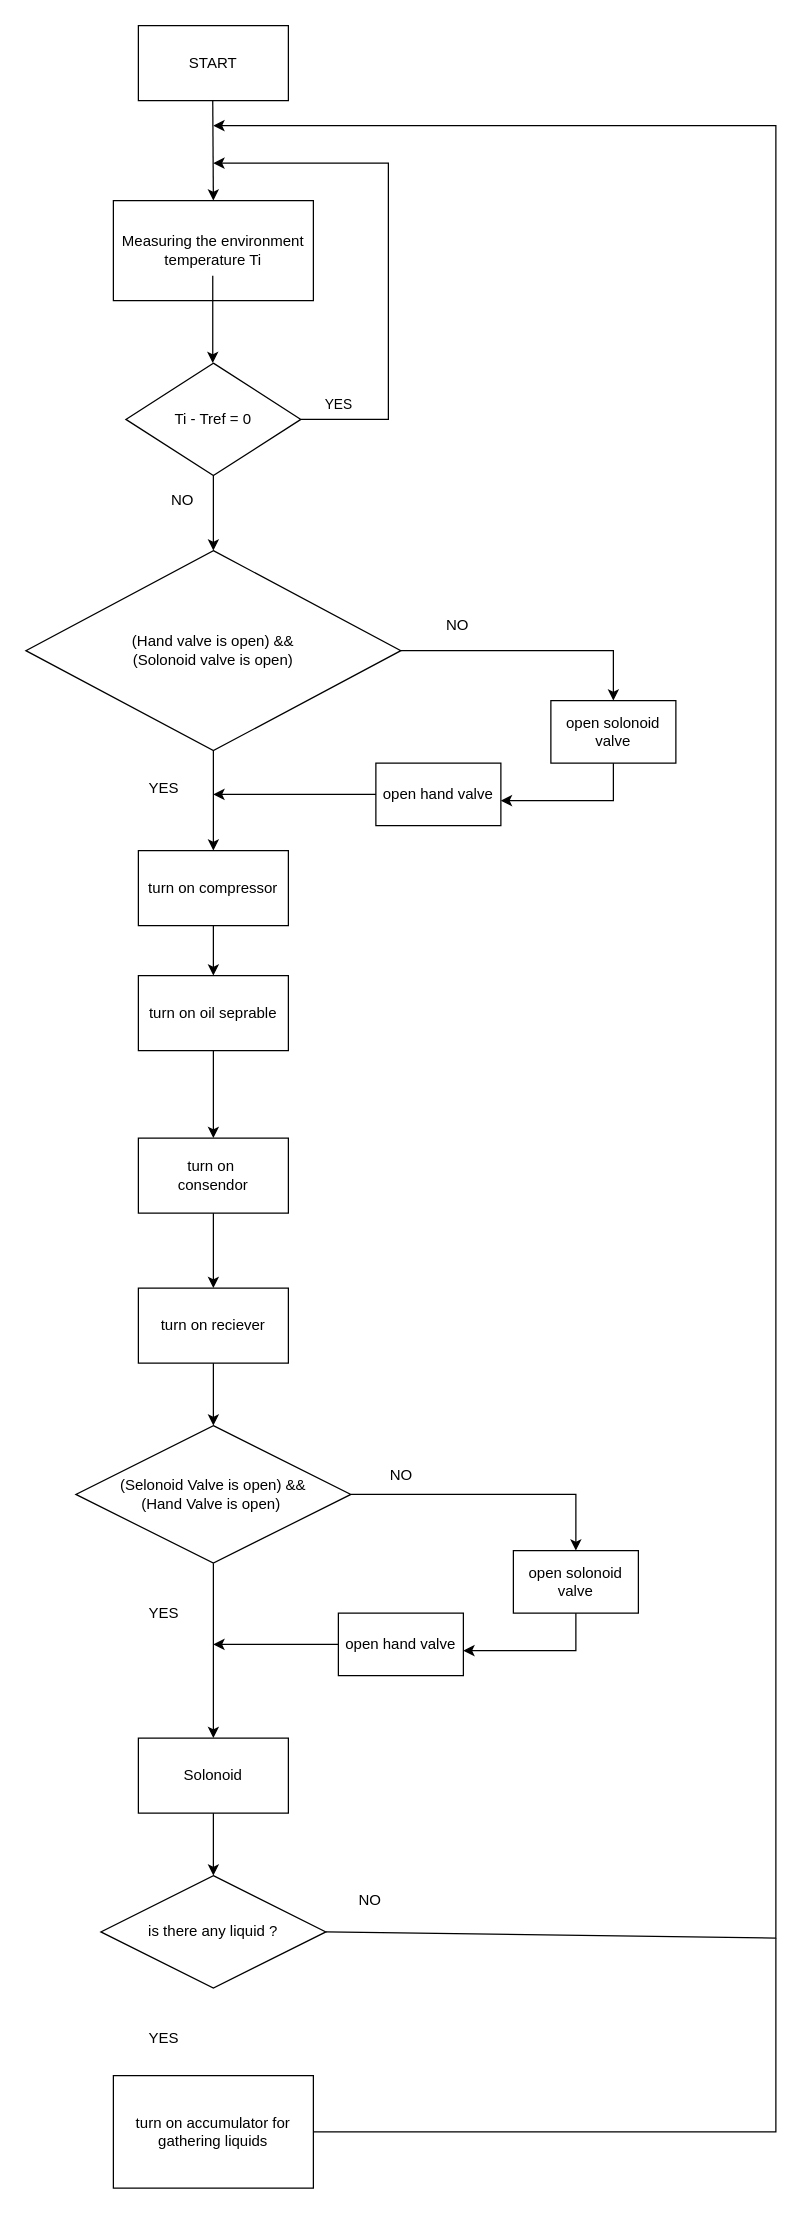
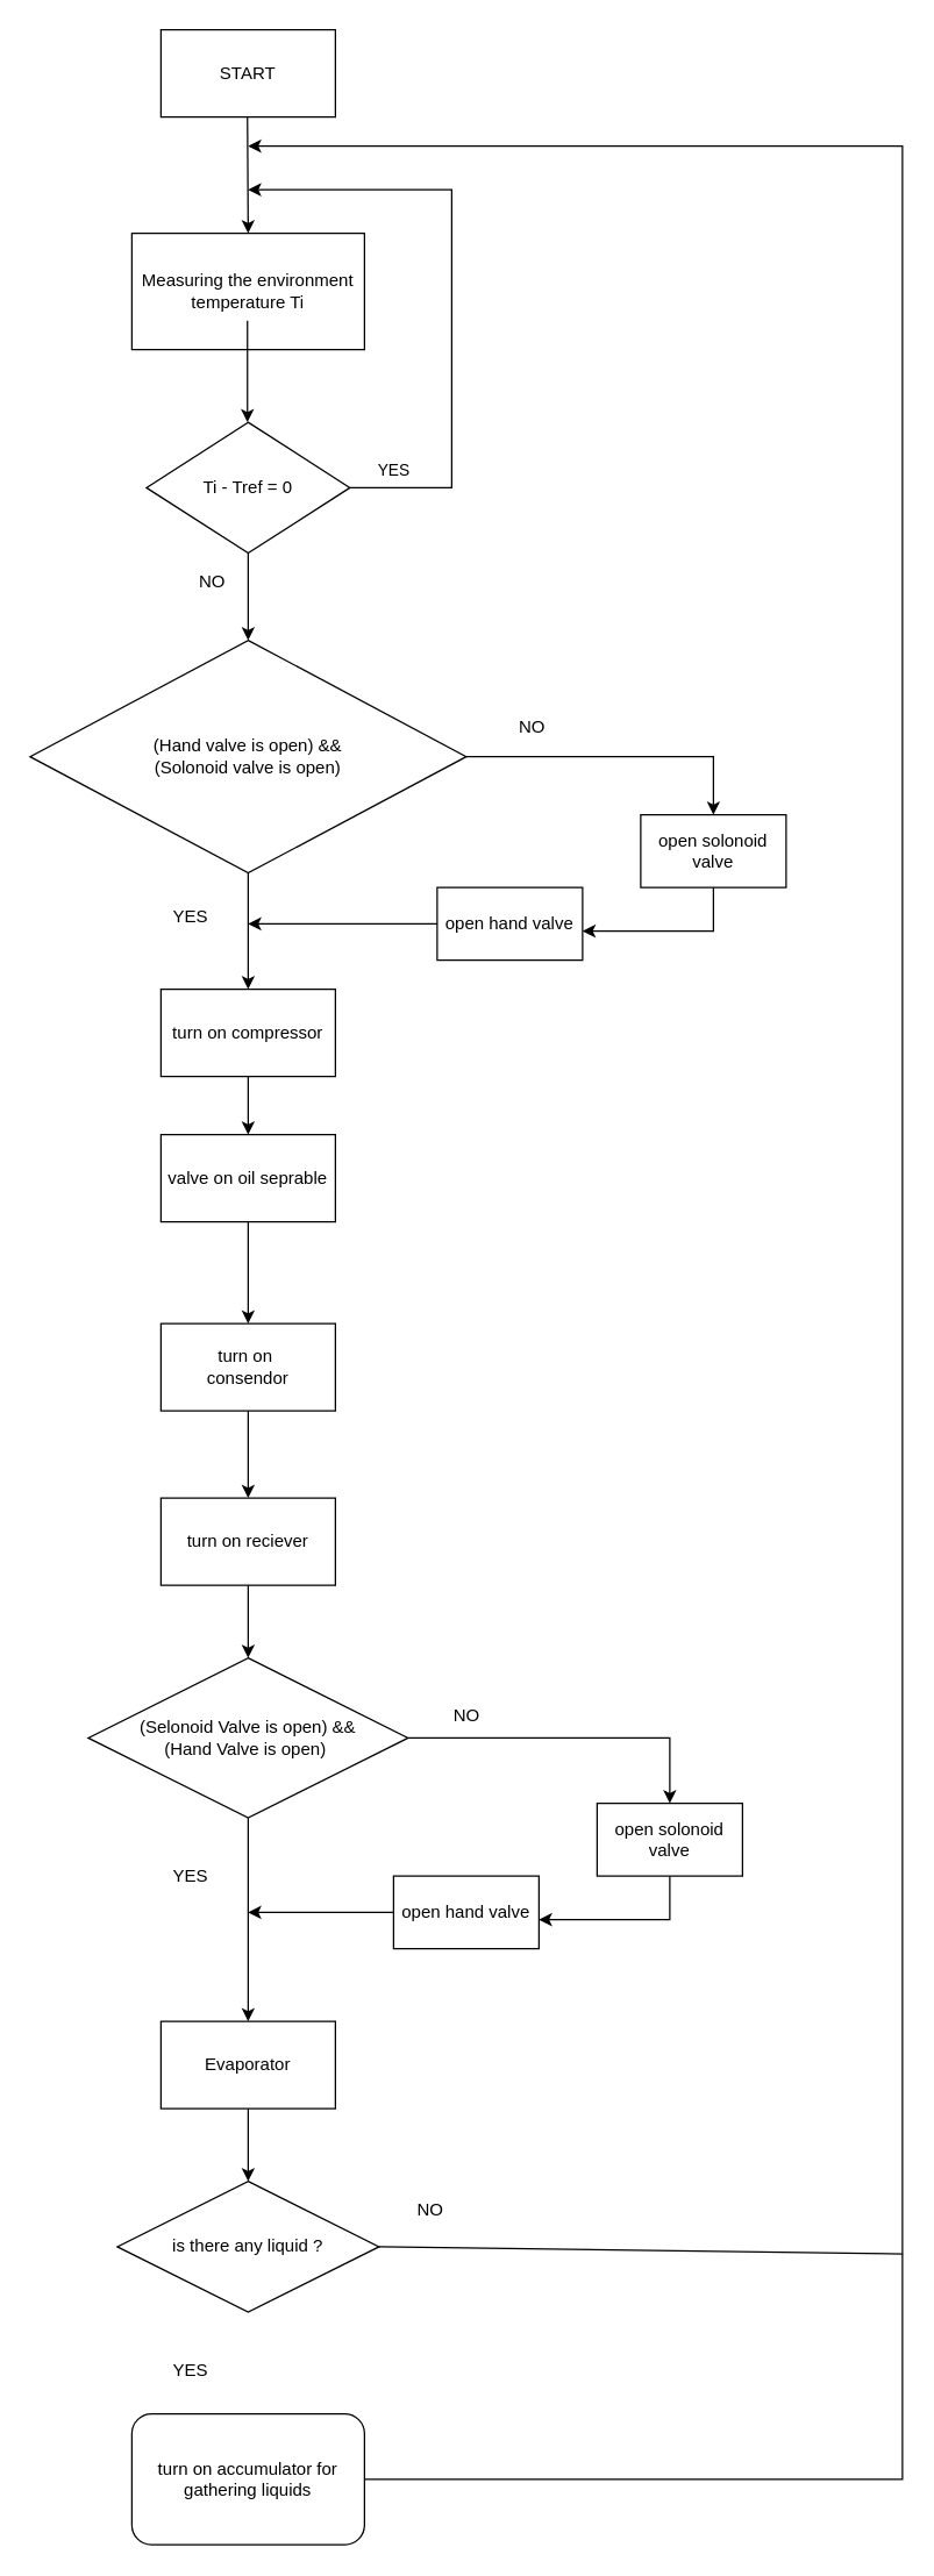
  <mxCell id="0" />
  <mxCell id="1" parent="0" />
  <mxCell id="2" value="START" style="rounded=0;whiteSpace=wrap;html=1;" parent="1" vertex="1"><mxGeometry x="110" y="20" width="120" height="60" as="geometry" /></mxCell>
  <mxCell id="3" value="" style="endArrow=classic;html=1;rounded=0;entryX=0.5;entryY=0;entryDx=0;entryDy=0;" parent="1" target="4" edge="1"><mxGeometry width="50" height="50" relative="1" as="geometry"><mxPoint x="169.5" y="80" as="sourcePoint" /><mxPoint x="170" y="140" as="targetPoint" /></mxGeometry></mxCell>
  <mxCell id="4" value="Measuring the environment&lt;br&gt;temperature Ti" style="rounded=0;whiteSpace=wrap;html=1;" parent="1" vertex="1"><mxGeometry x="90" y="160" width="160" height="80" as="geometry" /></mxCell>
  <mxCell id="5" value="" style="endArrow=classic;html=1;rounded=0;" parent="1" edge="1"><mxGeometry width="50" height="50" relative="1" as="geometry"><mxPoint x="169.5" y="220" as="sourcePoint" /><mxPoint x="169.5" y="290" as="targetPoint" /></mxGeometry></mxCell>
  <mxCell id="6" value="Ti - Tref = 0" style="rhombus;whiteSpace=wrap;html=1;" parent="1" vertex="1"><mxGeometry x="100" y="290" width="140" height="90" as="geometry" /></mxCell>
  <mxCell id="7" value="YES" style="endArrow=classic;html=1;rounded=0;exitX=1;exitY=0.5;exitDx=0;exitDy=0;labelPosition=center;verticalLabelPosition=bottom;align=center;verticalAlign=top;" parent="1" source="6" edge="1"><mxGeometry x="-0.855" y="25" width="50" height="50" relative="1" as="geometry"><mxPoint x="280" y="320" as="sourcePoint" /><mxPoint x="170" y="130" as="targetPoint" /><Array as="points"><mxPoint x="290" y="335" /><mxPoint x="310" y="335" /><mxPoint x="310" y="270" /><mxPoint x="310" y="130" /></Array><mxPoint as="offset" /></mxGeometry></mxCell>
  <mxCell id="8" value="" style="endArrow=classic;html=1;rounded=0;exitX=0.5;exitY=1;exitDx=0;exitDy=0;" parent="1" source="6" edge="1"><mxGeometry width="50" height="50" relative="1" as="geometry"><mxPoint x="190" y="420" as="sourcePoint" /><mxPoint x="170" y="440" as="targetPoint" /></mxGeometry></mxCell>
  <mxCell id="9" value="(Hand valve is open) &amp;amp;&amp;amp;&lt;br&gt;(Solonoid valve is open)" style="rhombus;whiteSpace=wrap;html=1;" parent="1" vertex="1"><mxGeometry x="20" y="440" width="300" height="160" as="geometry" /></mxCell>
  <mxCell id="10" value="" style="endArrow=classic;html=1;rounded=0;exitX=0.5;exitY=1;exitDx=0;exitDy=0;" parent="1" source="9" edge="1"><mxGeometry width="50" height="50" relative="1" as="geometry"><mxPoint x="210" y="550" as="sourcePoint" /><mxPoint x="170" y="680" as="targetPoint" /><Array as="points"><mxPoint x="170" y="640" /></Array></mxGeometry></mxCell>
  <mxCell id="11" value="" style="endArrow=classic;html=1;rounded=0;exitX=1;exitY=0.5;exitDx=0;exitDy=0;" parent="1" source="9" edge="1"><mxGeometry width="50" height="50" relative="1" as="geometry"><mxPoint x="370" y="545" as="sourcePoint" /><mxPoint x="490" y="560" as="targetPoint" /><Array as="points"><mxPoint x="420" y="520" /><mxPoint x="490" y="520" /></Array></mxGeometry></mxCell>
  <mxCell id="12" value="turn on compressor" style="rounded=0;whiteSpace=wrap;html=1;" parent="1" vertex="1"><mxGeometry x="110" y="680" width="120" height="60" as="geometry" /></mxCell>
  <mxCell id="13" value="" style="endArrow=classic;html=1;rounded=0;exitX=0.5;exitY=1;exitDx=0;exitDy=0;" parent="1" source="12" edge="1"><mxGeometry width="50" height="50" relative="1" as="geometry"><mxPoint x="230" y="780" as="sourcePoint" /><mxPoint x="170" y="780" as="targetPoint" /><Array as="points"><mxPoint x="170" y="760" /></Array></mxGeometry></mxCell>
- <mxCell id="14" value="turn on oil seprable" style="rounded=0;whiteSpace=wrap;html=1;" parent="1" vertex="1"><mxGeometry x="110" y="780" width="120" height="60" as="geometry" /></mxCell>
+ <mxCell id="14" value="valve on oil seprable" style="rounded=0;whiteSpace=wrap;html=1;" parent="1" vertex="1"><mxGeometry x="110" y="780" width="120" height="60" as="geometry" /></mxCell>
  <mxCell id="15" value="" style="endArrow=classic;html=1;rounded=0;exitX=0.5;exitY=1;exitDx=0;exitDy=0;" parent="1" source="14" edge="1"><mxGeometry width="50" height="50" relative="1" as="geometry"><mxPoint x="270" y="720" as="sourcePoint" /><mxPoint x="170" y="910" as="targetPoint" /></mxGeometry></mxCell>
  <mxCell id="16" value="turn on&amp;nbsp;&lt;br&gt;consendor" style="rounded=0;whiteSpace=wrap;html=1;" parent="1" vertex="1"><mxGeometry x="110" y="910" width="120" height="60" as="geometry" /></mxCell>
  <mxCell id="17" value="" style="endArrow=classic;html=1;rounded=0;exitX=0.5;exitY=1;exitDx=0;exitDy=0;" parent="1" source="16" edge="1"><mxGeometry width="50" height="50" relative="1" as="geometry"><mxPoint x="270" y="760" as="sourcePoint" /><mxPoint x="170" y="1030" as="targetPoint" /></mxGeometry></mxCell>
  <mxCell id="18" value="turn on reciever" style="rounded=0;whiteSpace=wrap;html=1;" parent="1" vertex="1"><mxGeometry x="110" y="1030" width="120" height="60" as="geometry" /></mxCell>
  <mxCell id="19" value="" style="endArrow=classic;html=1;rounded=0;exitX=0.5;exitY=1;exitDx=0;exitDy=0;" parent="1" source="18" edge="1"><mxGeometry width="50" height="50" relative="1" as="geometry"><mxPoint x="150" y="1190" as="sourcePoint" /><mxPoint x="170" y="1140" as="targetPoint" /></mxGeometry></mxCell>
  <mxCell id="20" value="(Selonoid Valve is open) &amp;amp;&amp;amp;&lt;br&gt;(Hand Valve is open)&amp;nbsp;" style="rhombus;whiteSpace=wrap;html=1;" parent="1" vertex="1"><mxGeometry x="60" y="1140" width="220" height="110" as="geometry" /></mxCell>
  <mxCell id="21" value="open solonoid valve" style="rounded=0;whiteSpace=wrap;html=1;" parent="1" vertex="1"><mxGeometry x="440" y="560" width="100" height="50" as="geometry" /></mxCell>
  <mxCell id="22" value="" style="endArrow=classic;html=1;rounded=0;exitX=0.5;exitY=1;exitDx=0;exitDy=0;" parent="1" source="21" edge="1"><mxGeometry width="50" height="50" relative="1" as="geometry"><mxPoint x="490" y="620" as="sourcePoint" /><mxPoint x="400" y="640" as="targetPoint" /><Array as="points"><mxPoint x="490" y="640" /></Array></mxGeometry></mxCell>
  <mxCell id="23" value="open hand valve" style="rounded=0;whiteSpace=wrap;html=1;" parent="1" vertex="1"><mxGeometry x="300" y="610" width="100" height="50" as="geometry" /></mxCell>
  <mxCell id="24" value="" style="endArrow=classic;html=1;rounded=0;exitX=0;exitY=0.5;exitDx=0;exitDy=0;" parent="1" source="23" edge="1"><mxGeometry width="50" height="50" relative="1" as="geometry"><mxPoint x="270" y="640" as="sourcePoint" /><mxPoint x="170" y="635" as="targetPoint" /></mxGeometry></mxCell>
  <mxCell id="25" value="" style="endArrow=classic;html=1;rounded=0;exitX=1;exitY=0.5;exitDx=0;exitDy=0;" parent="1" source="20" edge="1"><mxGeometry width="50" height="50" relative="1" as="geometry"><mxPoint x="290" y="1200" as="sourcePoint" /><mxPoint x="460" y="1240" as="targetPoint" /><Array as="points"><mxPoint x="460" y="1195" /></Array></mxGeometry></mxCell>
  <mxCell id="26" value="open solonoid valve" style="rounded=0;whiteSpace=wrap;html=1;" parent="1" vertex="1"><mxGeometry x="410" y="1240" width="100" height="50" as="geometry" /></mxCell>
  <mxCell id="27" value="" style="endArrow=classic;html=1;rounded=0;exitX=0.5;exitY=1;exitDx=0;exitDy=0;" parent="1" source="26" edge="1"><mxGeometry width="50" height="50" relative="1" as="geometry"><mxPoint x="460" y="1300" as="sourcePoint" /><mxPoint x="370" y="1320" as="targetPoint" /><Array as="points"><mxPoint x="460" y="1320" /></Array></mxGeometry></mxCell>
  <mxCell id="28" value="open hand valve" style="rounded=0;whiteSpace=wrap;html=1;" parent="1" vertex="1"><mxGeometry x="270" y="1290" width="100" height="50" as="geometry" /></mxCell>
  <mxCell id="29" value="NO" style="text;html=1;align=center;verticalAlign=middle;resizable=0;points=[];autosize=1;strokeColor=none;fillColor=none;" parent="1" vertex="1"><mxGeometry x="305" y="1170" width="30" height="20" as="geometry" /></mxCell>
  <mxCell id="30" value="YES" style="text;html=1;align=center;verticalAlign=middle;resizable=0;points=[];autosize=1;strokeColor=none;fillColor=none;" parent="1" vertex="1"><mxGeometry x="110" y="1280" width="40" height="20" as="geometry" /></mxCell>
  <mxCell id="31" value="" style="endArrow=classic;html=1;rounded=0;exitX=0.5;exitY=1;exitDx=0;exitDy=0;" parent="1" source="20" edge="1"><mxGeometry width="50" height="50" relative="1" as="geometry"><mxPoint x="170" y="1330" as="sourcePoint" /><mxPoint x="170" y="1390" as="targetPoint" /></mxGeometry></mxCell>
  <mxCell id="32" value="" style="endArrow=classic;html=1;rounded=0;exitX=0;exitY=0.5;exitDx=0;exitDy=0;" parent="1" source="28" edge="1"><mxGeometry width="50" height="50" relative="1" as="geometry"><mxPoint x="200" y="1360" as="sourcePoint" /><mxPoint x="170" y="1315" as="targetPoint" /></mxGeometry></mxCell>
- <mxCell id="33" value="Solonoid" style="rounded=0;whiteSpace=wrap;html=1;" parent="1" vertex="1"><mxGeometry x="110" y="1390" width="120" height="60" as="geometry" /></mxCell>
+ <mxCell id="33" value="Evaporator" style="rounded=0;whiteSpace=wrap;html=1;" parent="1" vertex="1"><mxGeometry x="110" y="1390" width="120" height="60" as="geometry" /></mxCell>
  <mxCell id="34" value="" style="endArrow=classic;html=1;rounded=0;exitX=0.5;exitY=1;exitDx=0;exitDy=0;" parent="1" source="33" edge="1"><mxGeometry width="50" height="50" relative="1" as="geometry"><mxPoint x="140" y="1530" as="sourcePoint" /><mxPoint x="170" y="1500" as="targetPoint" /></mxGeometry></mxCell>
  <mxCell id="35" value="is there any liquid ?" style="rhombus;whiteSpace=wrap;html=1;" parent="1" vertex="1"><mxGeometry x="80" y="1500" width="180" height="90" as="geometry" /></mxCell>
- <mxCell id="36" value="turn on accumulator for gathering liquids" style="rounded=0;whiteSpace=wrap;html=1;" parent="1" vertex="1"><mxGeometry x="90" y="1660" width="160" height="90" as="geometry" /></mxCell>
+ <mxCell id="36" value="turn on accumulator for gathering liquids" style="whiteSpace=wrap;html=1;rounded=1;" parent="1" vertex="1"><mxGeometry x="90" y="1660" width="160" height="90" as="geometry" /></mxCell>
  <mxCell id="37" value="YES" style="text;html=1;align=center;verticalAlign=middle;resizable=0;points=[];autosize=1;strokeColor=none;fillColor=none;" parent="1" vertex="1"><mxGeometry x="110" y="1620" width="40" height="20" as="geometry" /></mxCell>
  <mxCell id="38" value="" style="endArrow=classic;html=1;rounded=0;exitX=1;exitY=0.5;exitDx=0;exitDy=0;" parent="1" source="35" edge="1"><mxGeometry width="50" height="50" relative="1" as="geometry"><mxPoint x="270" y="1650" as="sourcePoint" /><mxPoint x="170" y="100" as="targetPoint" /><Array as="points"><mxPoint x="620" y="1550" /><mxPoint x="620" y="100" /></Array></mxGeometry></mxCell>
  <mxCell id="39" value="NO" style="text;html=1;align=center;verticalAlign=middle;resizable=0;points=[];autosize=1;strokeColor=none;fillColor=none;" parent="1" vertex="1"><mxGeometry x="280" y="1510" width="30" height="20" as="geometry" /></mxCell>
  <mxCell id="40" value="NO&lt;br&gt;" style="text;html=1;align=center;verticalAlign=middle;resizable=0;points=[];autosize=1;strokeColor=none;fillColor=none;" parent="1" vertex="1"><mxGeometry x="130" y="390" width="30" height="20" as="geometry" /></mxCell>
  <mxCell id="41" value="NO" style="text;html=1;align=center;verticalAlign=middle;resizable=0;points=[];autosize=1;strokeColor=none;fillColor=none;" parent="1" vertex="1"><mxGeometry x="350" y="490" width="30" height="20" as="geometry" /></mxCell>
  <mxCell id="42" value="YES" style="text;html=1;align=center;verticalAlign=middle;resizable=0;points=[];autosize=1;strokeColor=none;fillColor=none;" parent="1" vertex="1"><mxGeometry x="110" y="620" width="40" height="20" as="geometry" /></mxCell>
  <mxCell id="43" value="" style="endArrow=none;html=1;rounded=0;entryX=1;entryY=0.5;entryDx=0;entryDy=0;" edge="1" parent="1" target="36"><mxGeometry width="50" height="50" relative="1" as="geometry"><mxPoint x="620" y="1550" as="sourcePoint" /><mxPoint x="430" y="1600" as="targetPoint" /><Array as="points"><mxPoint x="620" y="1705" /></Array></mxGeometry></mxCell>
